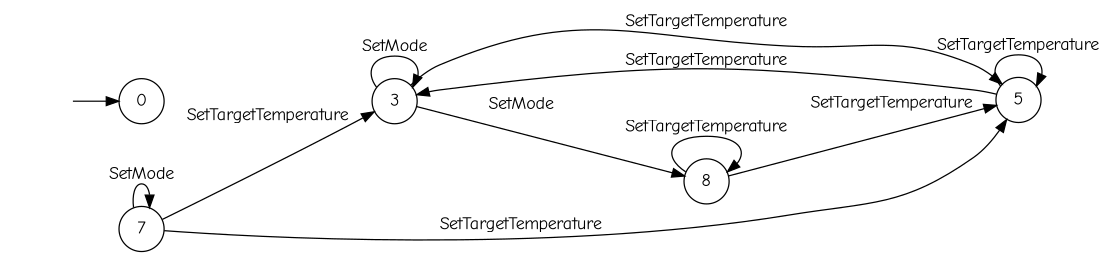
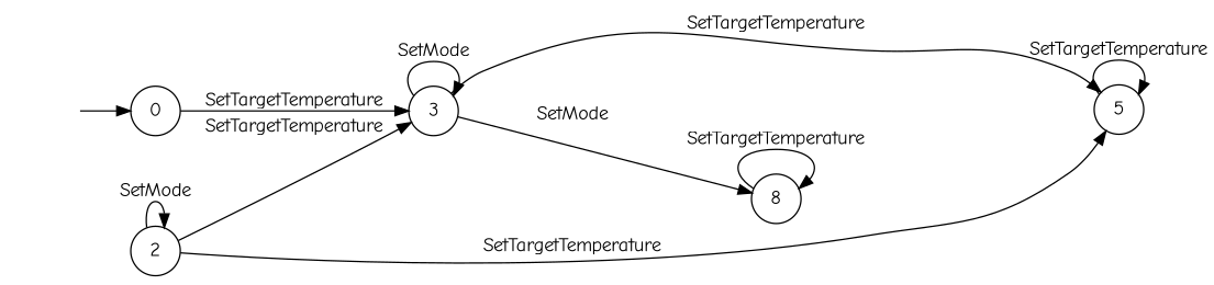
  digraph {
    fontname="Comic Neue"
    rankdir=LR
    node [fontname="Comic Neue" shape=circle]
    edge [fontname="Comic Neue"]
    "" [shape=plaintext]
    n2 [label=0]
-   n3 [label=7]
+   n3 [label=2]
    n4 [label=5]
    n5 [label=3]
    n6 [label=8]
    "" -> n2
    n3 -> n3 [label=SetMode]
    n3 -> n4 [label=SetTargetTemperature]
    n3 -> n5 [label=SetTargetTemperature]
    n4 -> n4 [label=SetTargetTemperature]
-   n4 -> n5 [label=SetTargetTemperature]
+   n2 -> n5 [label=SetTargetTemperature]
    n5 -> n4 [label=SetTargetTemperature]
    n5 -> n5 [label=SetMode]
    n5 -> n6 [label=SetMode]
-   n6 -> n4 [label=SetTargetTemperature]
    n6 -> n6 [label=SetTargetTemperature]
  }
